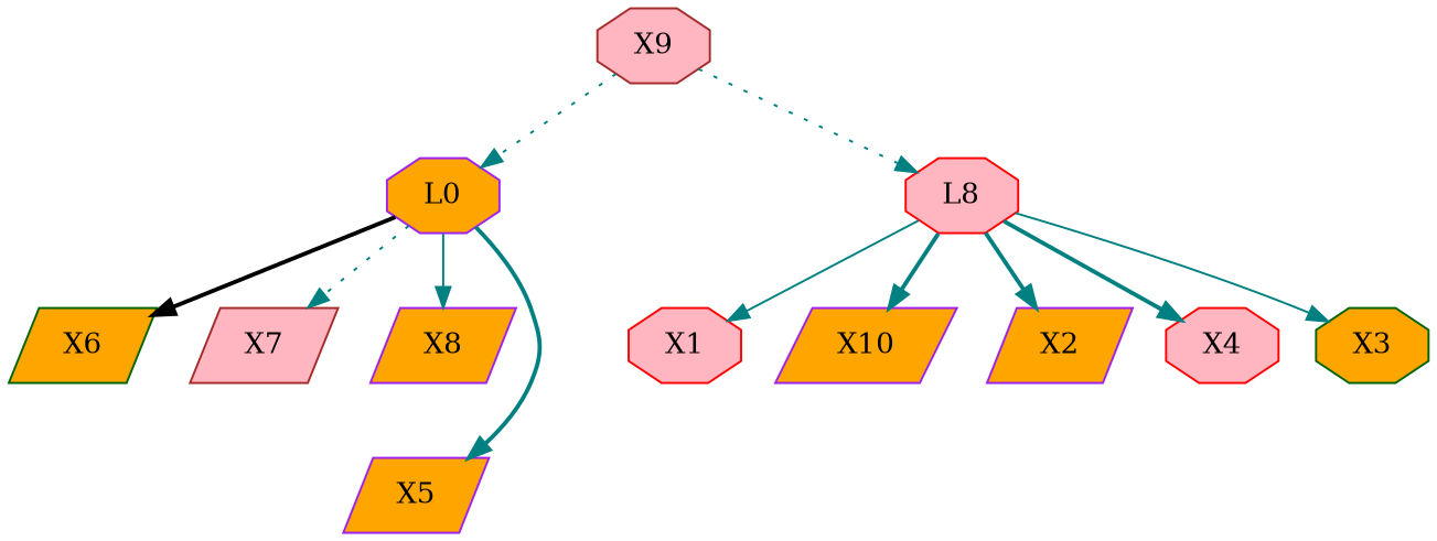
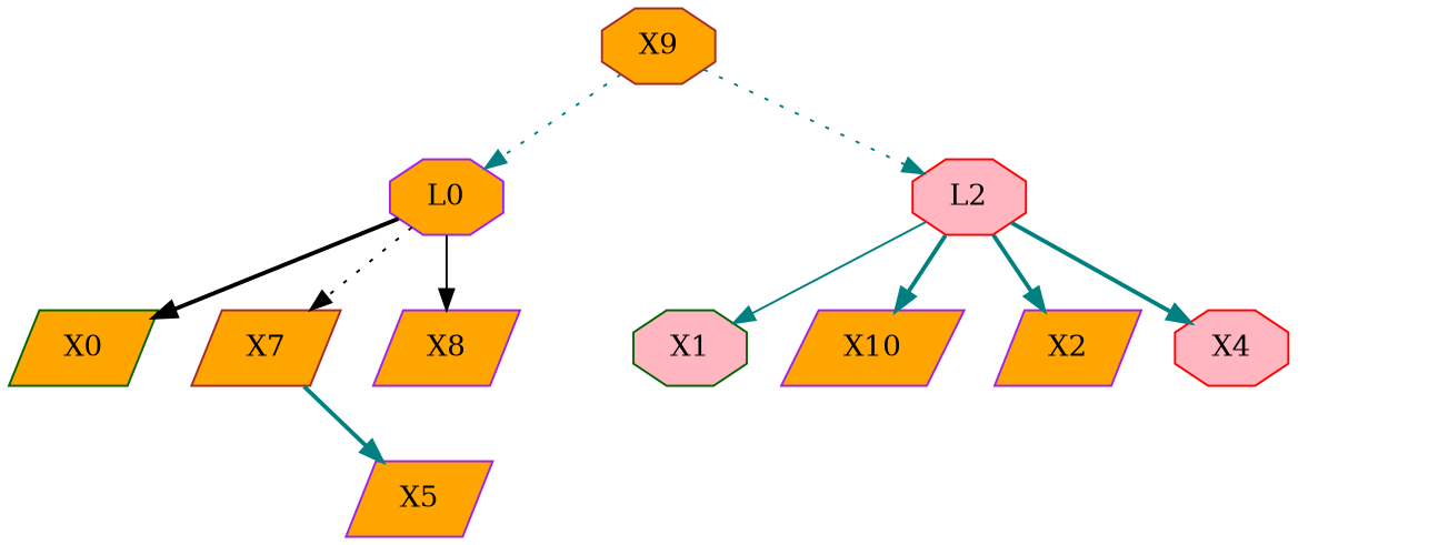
  digraph {
    node [color=purple fillcolor=orange shape=parallelogram style=filled]
    edge [color=teal style=bold]
-   X6 [color=darkgreen]
-   X7 [color=brown fillcolor=lightpink]
-   X1 [color=red fillcolor=lightpink shape=octagon]
+   X6 [color=darkgreen label=X0]
+   X7 [color=brown]
+   X1 [color=darkgreen fillcolor=lightpink shape=octagon]
    X10
-   X9 [color=brown fillcolor=lightpink shape=octagon]
+   X9 [color=brown shape=octagon]
    n6 [label=L0 shape=octagon]
-   L2 [color=red fillcolor=lightpink shape=octagon label=L8]
+   L2 [color=red fillcolor=lightpink shape=octagon]
    X8
    X5
    X2
    X4 [color=red fillcolor=lightpink shape=octagon]
-   X3 [color=darkgreen shape=octagon]
    subgraph sub_1 {
    }
    subgraph sub_2 {
      X6
      X7
      X1
      X10
      X9
      n6
      L2
      X8
      X5
      X2
      X4
-     X3
    }
    X9 -> n6 [style=dotted]
    X9 -> L2 [style=dotted]
    n6 -> X6 [color=black]
-   n6 -> X7 [style=dotted]
-   n6 -> X8 [style=solid]
-   n6 -> X5
+   n6 -> X7 [color=black style=dotted]
+   n6 -> X8 [color=black style=solid]
+   X7 -> X5
    L2 -> X1 [style=solid]
    L2 -> X10
    L2 -> X2
    L2 -> X4
-   L2 -> X3 [style=solid]
  }
